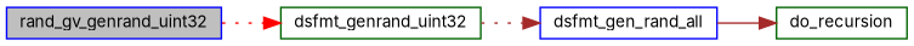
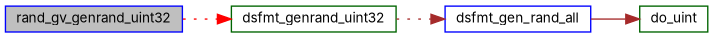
  digraph {
    fontname=Inter
    rankdir=LR
    node [color=blue fillcolor=white fontname=Inter fontsize=10 shape=record style=filled]
    edge [color=brown fontname=Inter fontsize=10 labelfontname=Helvetica labelfontsize=10 style=dotted]
    n1 [fillcolor=grey75 fontcolor=black height=0.2 label=rand_gv_genrand_uint32 width=0.4]
    n2 [color=darkgreen height=0.2 label=dsfmt_genrand_uint32 width=0.4]
    n3 [height=0.2 label=dsfmt_gen_rand_all width=0.4]
-   n4 [color=darkgreen height=0.2 label=do_recursion width=0.4]
+   n4 [color=darkgreen height=0.2 label=do_uint width=0.4]
    n1 -> n2 [color=red]
    n2 -> n3
    n3 -> n4 [style=solid]
  }
